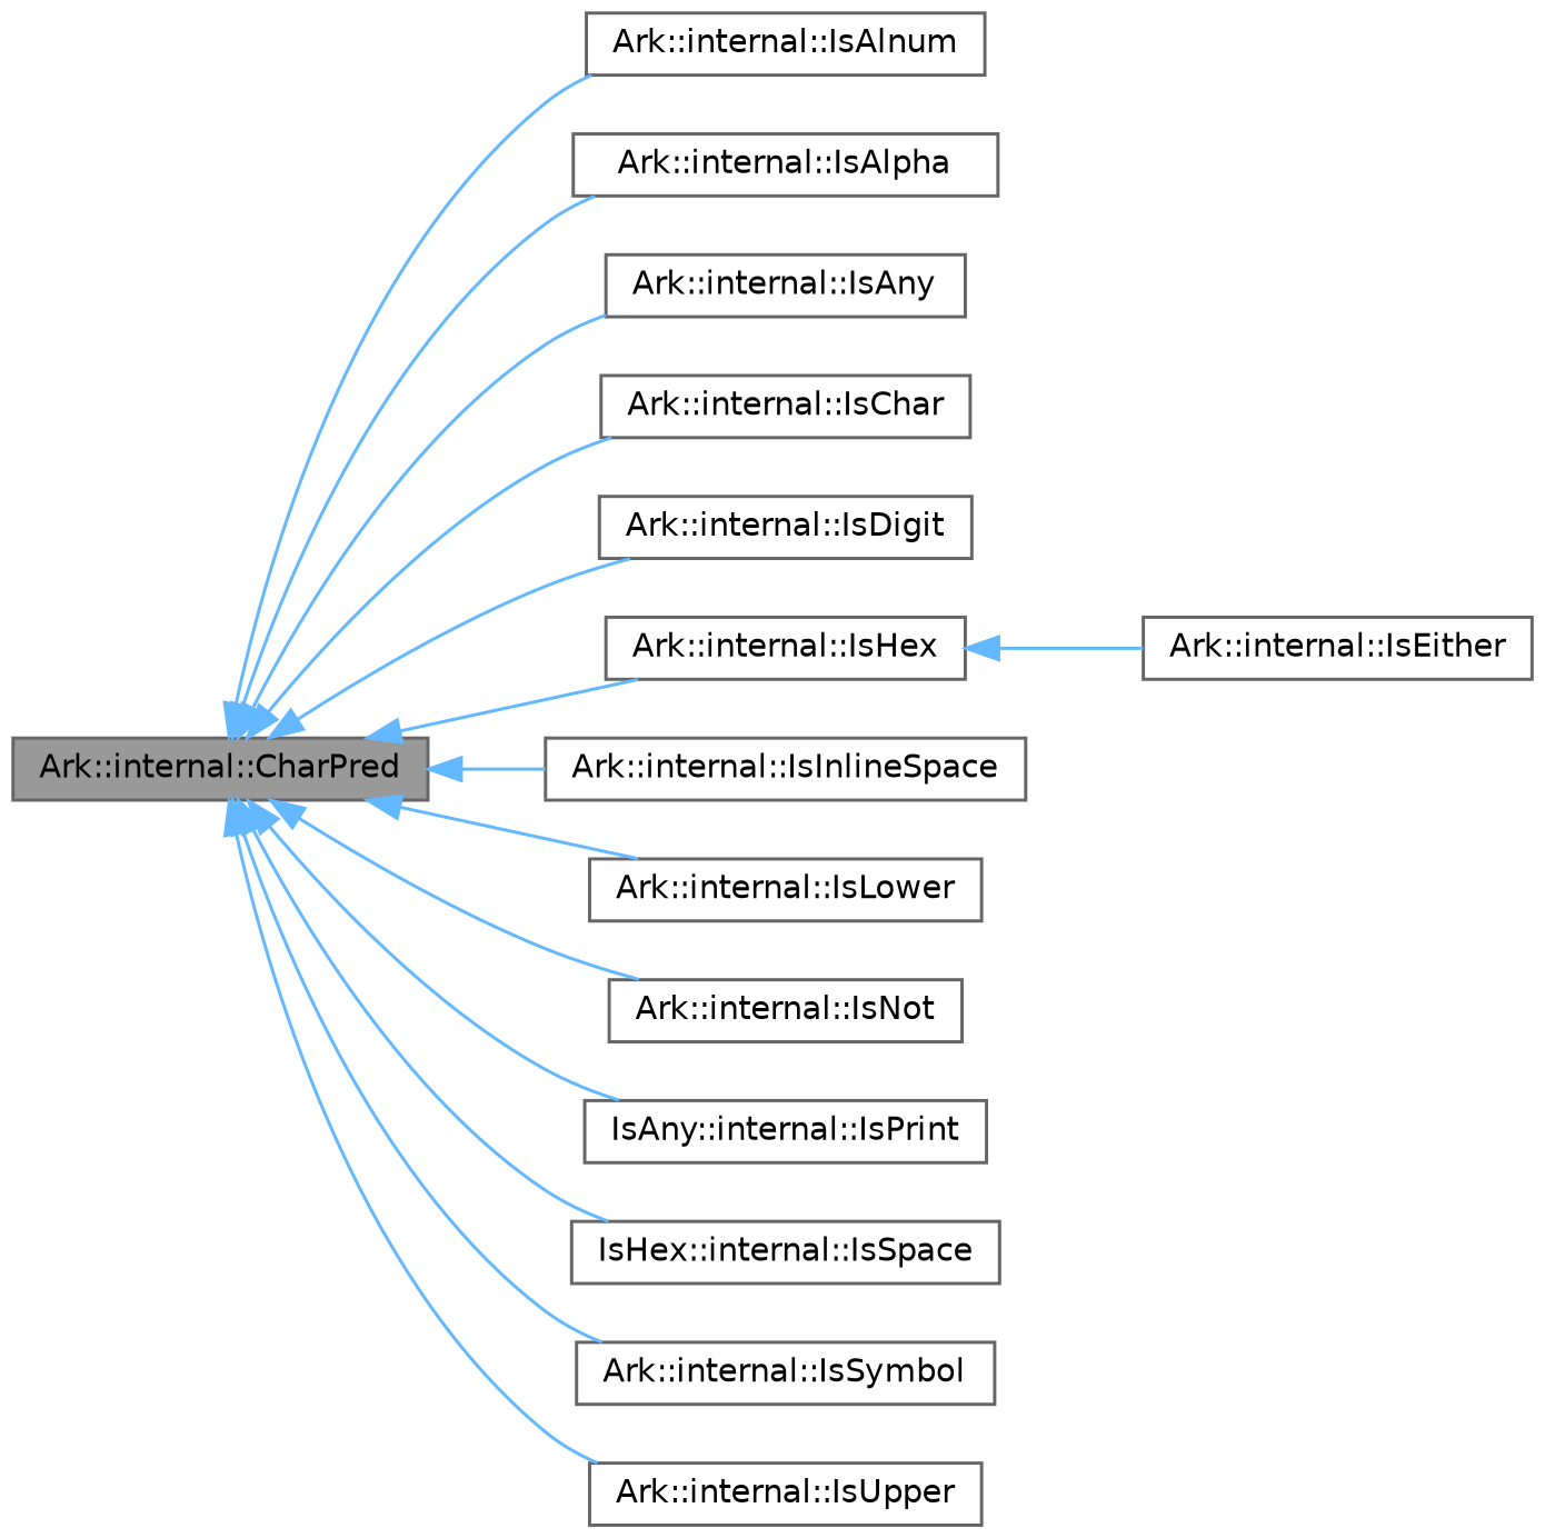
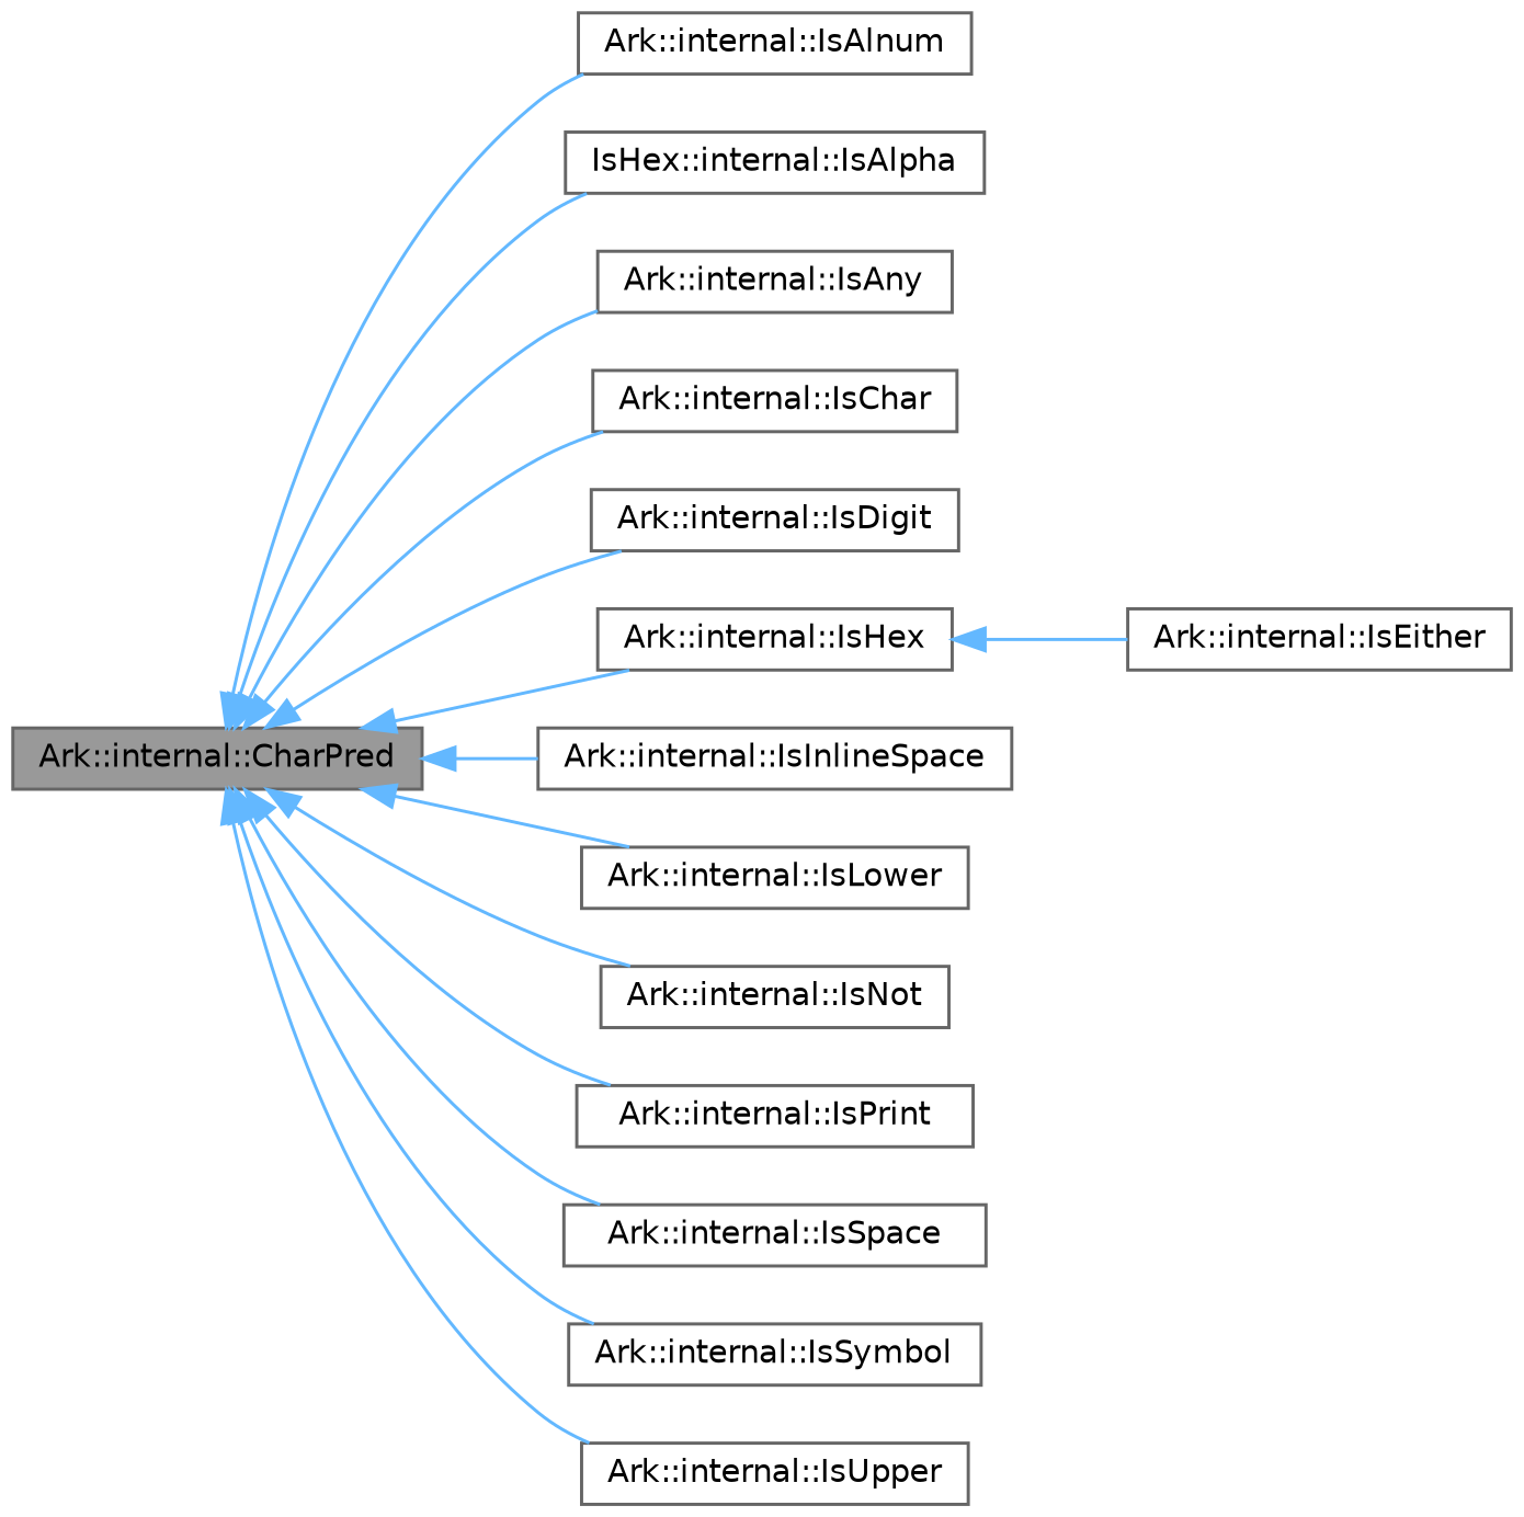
  digraph {
    rankdir=LR
    node [color=gray40 fillcolor=white fontname=Helvetica fontsize=10 shape=box style=filled]
    edge [color=steelblue1 dir=back fontname=Helvetica fontsize=10 labelfontname=Helvetica labelfontsize=10 style=solid]
    n1 [fillcolor=grey60 fontcolor=black height=0.2 label="Ark::internal::CharPred" width=0.4]
    n2 [height=0.2 label="Ark::internal::IsAlnum" width=0.4]
-   n3 [height=0.2 label="Ark::internal::IsAlpha" width=0.4]
+   n3 [height=0.2 label="IsHex::internal::IsAlpha" width=0.4]
    n4 [height=0.2 label="Ark::internal::IsAny" width=0.4]
    n5 [height=0.2 label="Ark::internal::IsChar" width=0.4]
    n6 [height=0.2 label="Ark::internal::IsDigit" width=0.4]
    n7 [height=0.2 label="Ark::internal::IsHex" width=0.4]
    n8 [height=0.2 label="Ark::internal::IsInlineSpace" width=0.4]
    n9 [height=0.2 label="Ark::internal::IsLower" width=0.4]
    n10 [height=0.2 label="Ark::internal::IsNot" width=0.4]
-   n11 [height=0.2 label="IsAny::internal::IsPrint" width=0.4]
-   n12 [height=0.2 label="IsHex::internal::IsSpace" width=0.4]
+   n11 [height=0.2 label="Ark::internal::IsPrint" width=0.4]
+   n12 [height=0.2 label="Ark::internal::IsSpace" width=0.4]
    n13 [height=0.2 label="Ark::internal::IsSymbol" width=0.4]
    n14 [height=0.2 label="Ark::internal::IsUpper" width=0.4]
    n15 [height=0.2 label="Ark::internal::IsEither" width=0.4]
    n1 -> n2
    n1 -> n3
    n1 -> n4
    n1 -> n5
    n1 -> n6
    n1 -> n7
    n1 -> n8
    n1 -> n9
    n1 -> n10
    n1 -> n11
    n1 -> n12
    n1 -> n13
    n1 -> n14
    n7 -> n15
  }
